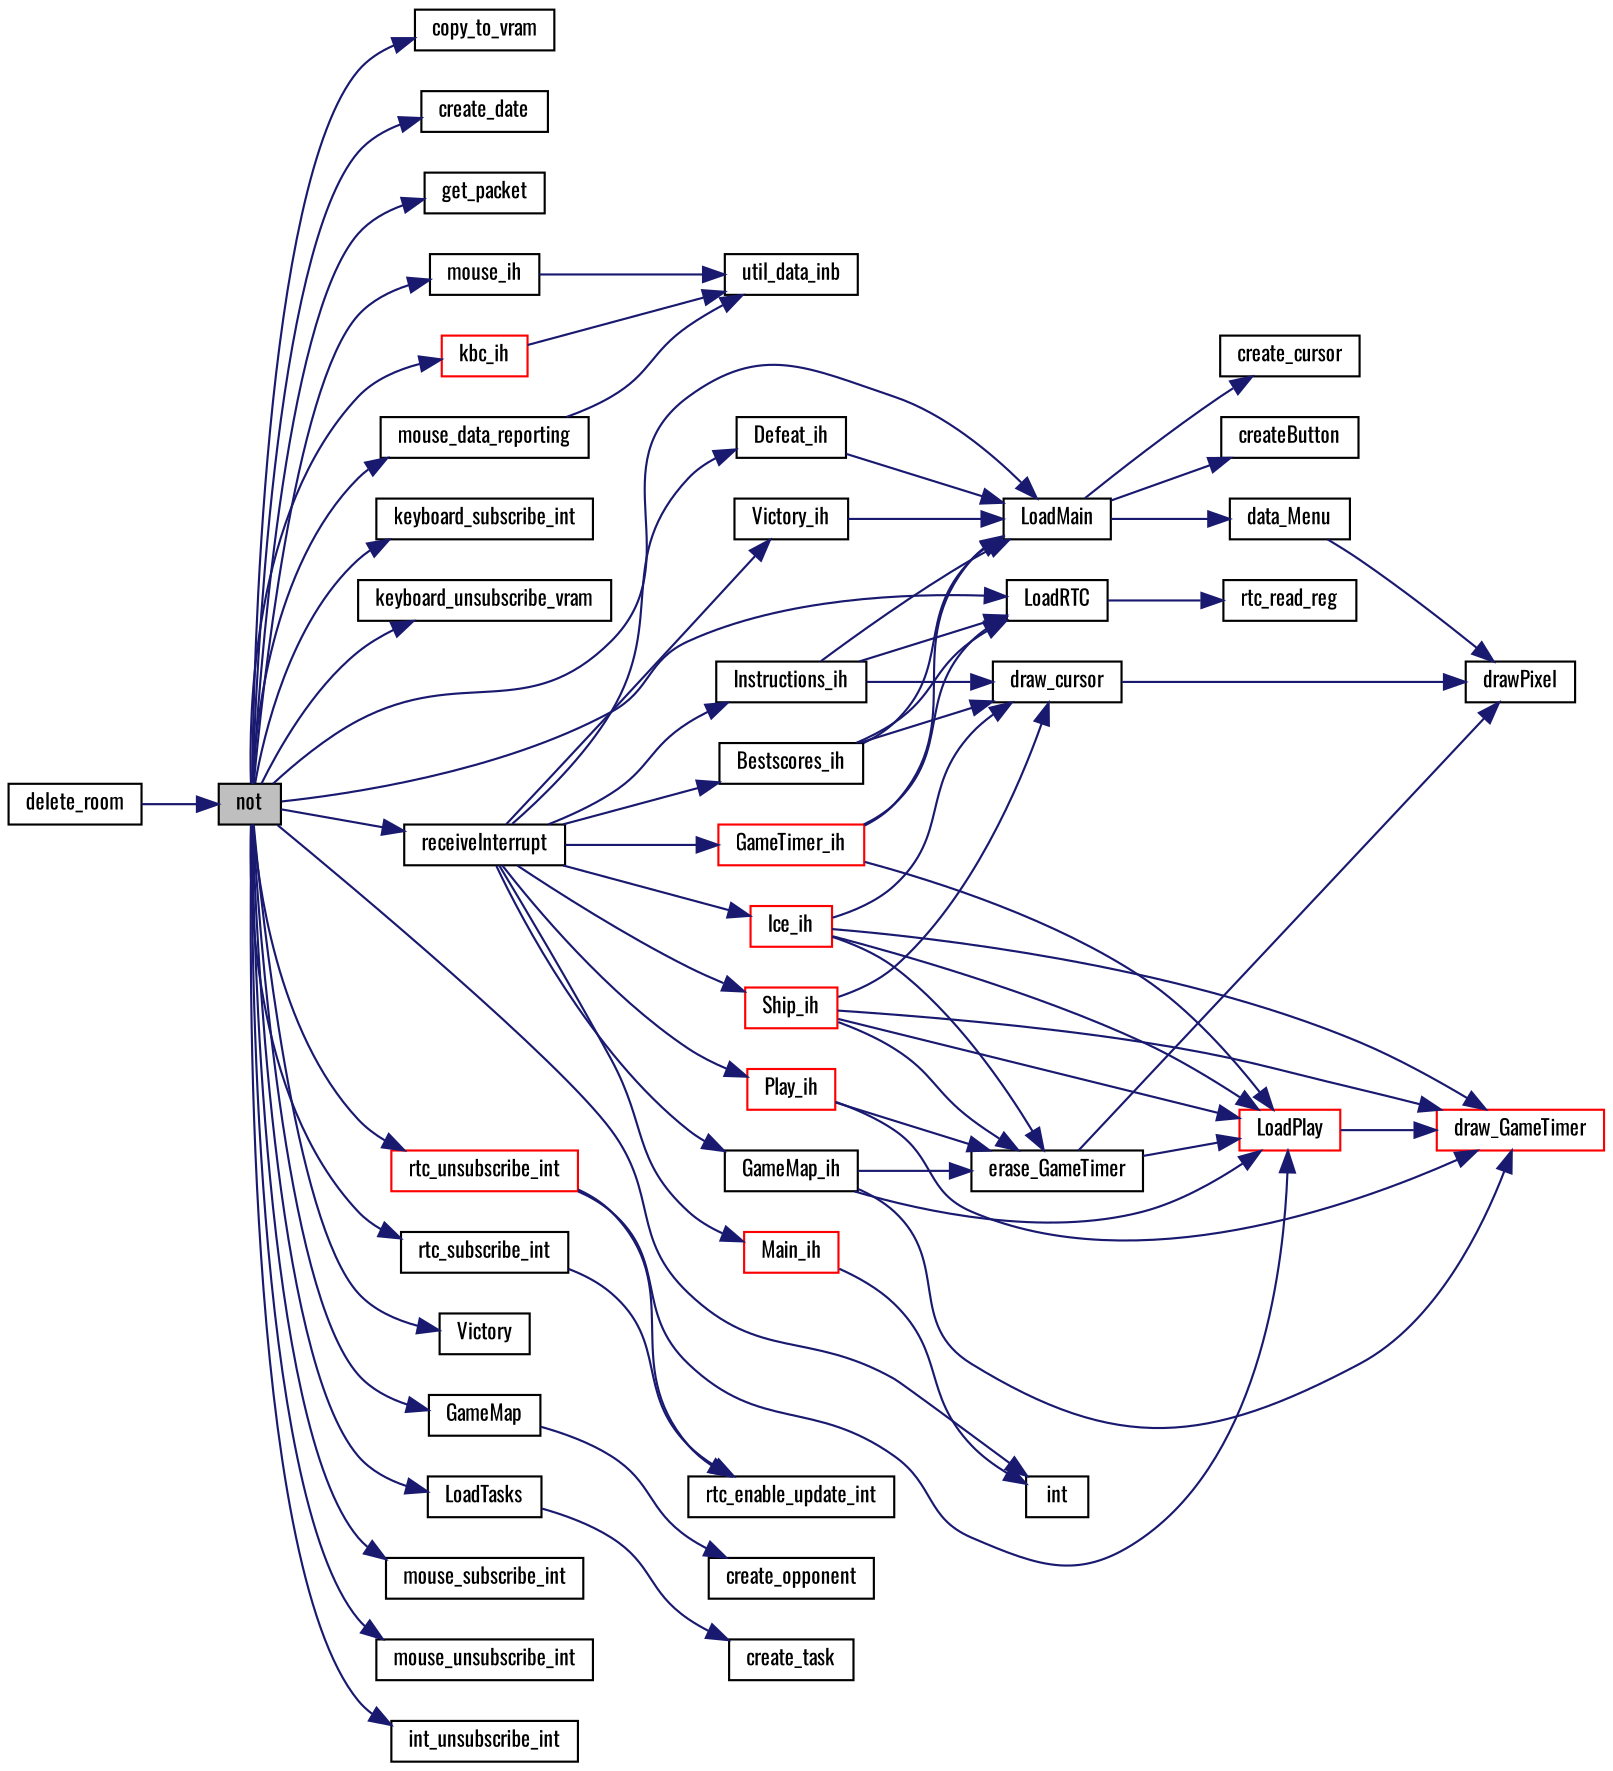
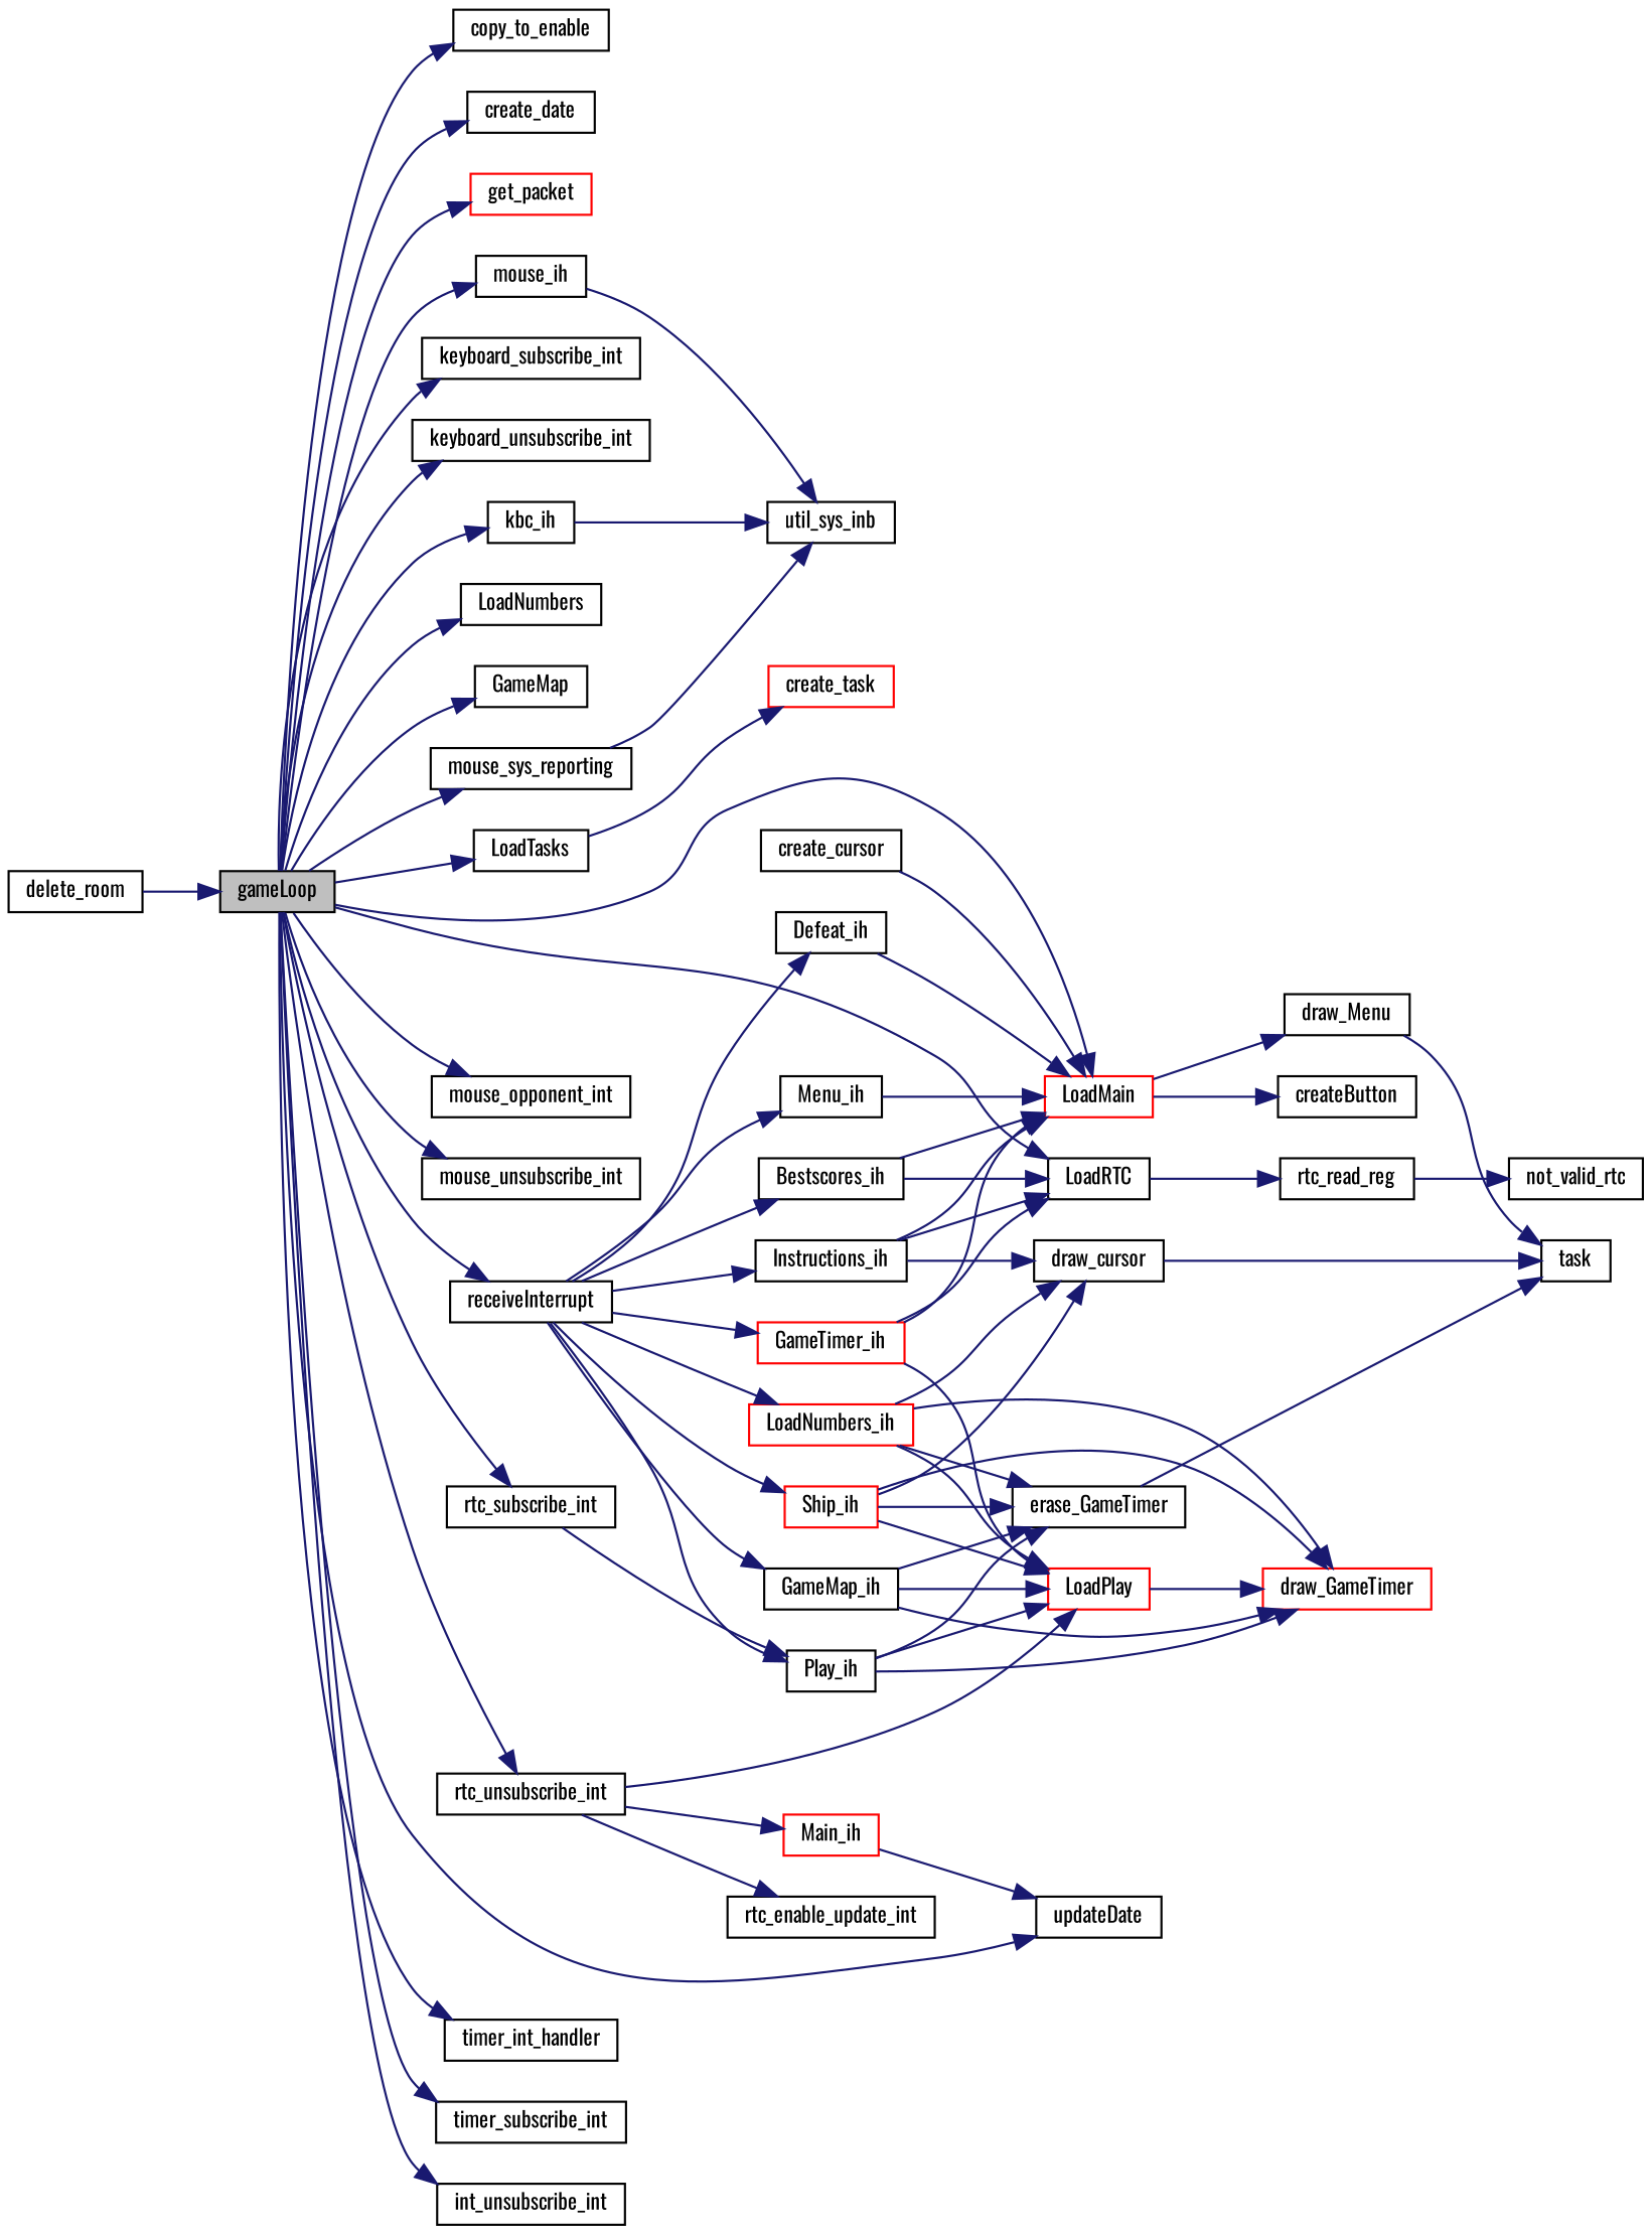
  digraph {
    fontname=Oswald
    rankdir=LR
    node [color=black fillcolor=white fontname=Oswald fontsize=10 shape=record style=filled]
    edge [color=midnightblue fontname=Oswald fontsize=10 labelfontname=Helvetica labelfontsize=10 style=solid]
-   n1 [fillcolor=grey75 fontcolor=black height=0.2 label=not width=0.4]
-   n2 [height=0.2 label=copy_to_vram width=0.4]
+   n1 [fillcolor=grey75 fontcolor=black height=0.2 label=gameLoop width=0.4]
+   n2 [height=0.2 label=copy_to_enable width=0.4]
    n3 [height=0.2 label=create_date width=0.4]
-   n4 [height=0.2 label=get_packet width=0.4]
-   n5 [color=red height=0.2 label=kbc_ih width=0.4]
+   n4 [color=red height=0.2 label=get_packet width=0.4]
+   n5 [height=0.2 label=kbc_ih width=0.4]
    n6 [height=0.2 label=keyboard_subscribe_int width=0.4]
-   n7 [height=0.2 label=keyboard_unsubscribe_vram width=0.4]
-   n8 [height=0.2 label=LoadMain width=0.4]
-   n9 [height=0.2 label=Victory width=0.4]
+   n7 [height=0.2 label=keyboard_unsubscribe_int width=0.4]
+   n8 [color=red height=0.2 label=LoadMain width=0.4]
+   n9 [height=0.2 label=LoadNumbers width=0.4]
    n10 [height=0.2 label=GameMap width=0.4]
    n11 [height=0.2 label=LoadRTC width=0.4]
    n12 [height=0.2 label=LoadTasks width=0.4]
-   n13 [height=0.2 label=mouse_data_reporting width=0.4]
+   n13 [height=0.2 label=mouse_sys_reporting width=0.4]
    n14 [height=0.2 label=mouse_ih width=0.4]
-   n15 [height=0.2 label=mouse_subscribe_int width=0.4]
+   n15 [height=0.2 label=mouse_opponent_int width=0.4]
    n16 [height=0.2 label=mouse_unsubscribe_int width=0.4]
    n17 [height=0.2 label=receiveInterrupt width=0.4]
-   n18 [height=0.2 label=int width=0.4]
+   n18 [height=0.2 label=updateDate width=0.4]
    n19 [height=0.2 label=rtc_subscribe_int width=0.4]
-   n20 [color=red height=0.2 label=rtc_unsubscribe_int width=0.4]
+   n20 [height=0.2 label=rtc_unsubscribe_int width=0.4]
+   n21 [height=0.2 label=timer_int_handler width=0.4]
+   n22 [height=0.2 label=timer_subscribe_int width=0.4]
    n23 [height=0.2 label=int_unsubscribe_int width=0.4]
    n24 [height=0.2 label=delete_room width=0.4]
-   n25 [height=0.2 label=util_data_inb width=0.4]
+   n25 [height=0.2 label=util_sys_inb width=0.4]
    n26 [height=0.2 label=create_cursor width=0.4]
    n27 [height=0.2 label=createButton width=0.4]
-   n28 [height=0.2 label=data_Menu width=0.4]
-   n29 [height=0.2 label=create_opponent width=0.4]
+   n28 [height=0.2 label=draw_Menu width=0.4]
    n30 [height=0.2 label=rtc_read_reg width=0.4]
-   n31 [height=0.2 label=create_task width=0.4]
+   n31 [color=red height=0.2 label=create_task width=0.4]
    n32 [height=0.2 label=Bestscores_ih width=0.4]
    n33 [height=0.2 label=Defeat_ih width=0.4]
    n34 [height=0.2 label=GameMap_ih width=0.4]
-   n35 [color=red height=0.2 label=Ice_ih width=0.4]
+   n35 [color=red height=0.2 label=LoadNumbers_ih width=0.4]
    n36 [height=0.2 label=Instructions_ih width=0.4]
    n37 [color=red height=0.2 label=Main_ih width=0.4]
    n38 [color=red height=0.2 label=GameTimer_ih width=0.4]
-   n39 [color=red height=0.2 label=Play_ih width=0.4]
+   n39 [height=0.2 label=Play_ih width=0.4]
    n40 [color=red height=0.2 label=Ship_ih width=0.4]
-   n41 [height=0.2 label=Victory_ih width=0.4]
+   n41 [height=0.2 label=Menu_ih width=0.4]
    n42 [height=0.2 label=rtc_enable_update_int width=0.4]
    n43 [color=red height=0.2 label=LoadPlay width=0.4]
-   n44 [height=0.2 label=drawPixel width=0.4]
+   n44 [height=0.2 label=task width=0.4]
+   n45 [height=0.2 label=not_valid_rtc width=0.4]
    n46 [height=0.2 label=draw_cursor width=0.4]
    n47 [color=red height=0.2 label=draw_GameTimer width=0.4]
    n48 [height=0.2 label=erase_GameTimer width=0.4]
    n1 -> n2
    n1 -> n3
    n1 -> n4
    n1 -> n5
    n1 -> n6
    n1 -> n7
    n1 -> n8
    n1 -> n9
    n1 -> n10
    n1 -> n11
    n1 -> n12
    n1 -> n13
    n1 -> n14
    n1 -> n15
    n1 -> n16
    n1 -> n17
    n1 -> n18
    n1 -> n19
    n1 -> n20
+   n1 -> n21
+   n1 -> n22
    n1 -> n23
    n5 -> n25
-   n8 -> n26
+   n26 -> n8
    n8 -> n27
    n8 -> n28
-   n10 -> n29
    n11 -> n30
    n12 -> n31
    n13 -> n25
    n14 -> n25
    n17 -> n32
    n17 -> n33
    n17 -> n34
    n17 -> n35
    n17 -> n36
-   n17 -> n37
+   n20 -> n37
    n17 -> n38
    n17 -> n39
    n17 -> n40
    n17 -> n41
-   n19 -> n42
+   n19 -> n39
    n20 -> n42
    n20 -> n43
    n24 -> n1
    n28 -> n44
+   n30 -> n45
    n32 -> n8
    n32 -> n11
-   n32 -> n46
    n33 -> n8
    n34 -> n43
    n34 -> n47
    n34 -> n48
    n35 -> n43
    n35 -> n46
    n35 -> n47
    n35 -> n48
    n36 -> n8
    n36 -> n11
    n36 -> n46
    n37 -> n18
    n38 -> n8
    n38 -> n11
    n38 -> n43
-   n48 -> n43
+   n39 -> n43
    n39 -> n47
    n39 -> n48
    n40 -> n43
    n40 -> n46
    n40 -> n47
    n40 -> n48
    n41 -> n8
    n43 -> n47
    n46 -> n44
    n48 -> n44
  }
